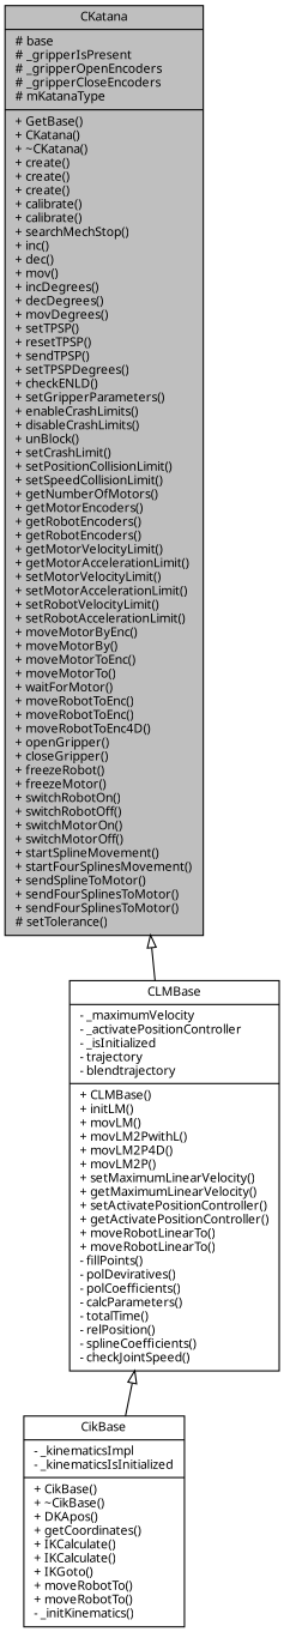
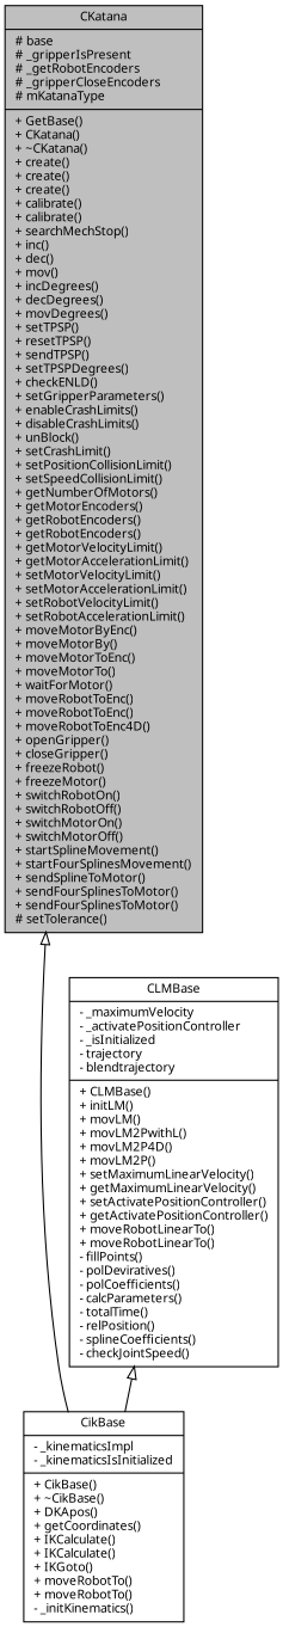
  digraph {
    node [color=black fillcolor=white fontname="FreeSans.ttf" fontsize=10 shape=record style=filled]
    edge [arrowtail=empty color=black dir=back fontname="FreeSans.ttf" fontsize=10 labelfontname="FreeSans.ttf" labelfontsize=10 style=solid]
-   n1 [fillcolor=grey75 fontcolor=black height=0.2 label="{CKatana\n|# base\l# _gripperIsPresent\l# _gripperOpenEncoders\l# _gripperCloseEncoders\l# mKatanaType\l|+ GetBase()\l+ CKatana()\l+ ~CKatana()\l+ create()\l+ create()\l+ create()\l+ calibrate()\l+ calibrate()\l+ searchMechStop()\l+ inc()\l+ dec()\l+ mov()\l+ incDegrees()\l+ decDegrees()\l+ movDegrees()\l+ setTPSP()\l+ resetTPSP()\l+ sendTPSP()\l+ setTPSPDegrees()\l+ checkENLD()\l+ setGripperParameters()\l+ enableCrashLimits()\l+ disableCrashLimits()\l+ unBlock()\l+ setCrashLimit()\l+ setPositionCollisionLimit()\l+ setSpeedCollisionLimit()\l+ getNumberOfMotors()\l+ getMotorEncoders()\l+ getRobotEncoders()\l+ getRobotEncoders()\l+ getMotorVelocityLimit()\l+ getMotorAccelerationLimit()\l+ setMotorVelocityLimit()\l+ setMotorAccelerationLimit()\l+ setRobotVelocityLimit()\l+ setRobotAccelerationLimit()\l+ moveMotorByEnc()\l+ moveMotorBy()\l+ moveMotorToEnc()\l+ moveMotorTo()\l+ waitForMotor()\l+ moveRobotToEnc()\l+ moveRobotToEnc()\l+ moveRobotToEnc4D()\l+ openGripper()\l+ closeGripper()\l+ freezeRobot()\l+ freezeMotor()\l+ switchRobotOn()\l+ switchRobotOff()\l+ switchMotorOn()\l+ switchMotorOff()\l+ startSplineMovement()\l+ startFourSplinesMovement()\l+ sendSplineToMotor()\l+ sendFourSplinesToMotor()\l+ sendFourSplinesToMotor()\l# setTolerance()\l}" width=0.4]
+   n1 [fillcolor=grey75 fontcolor=black height=0.2 label="{CKatana\n|# base\l# _gripperIsPresent\l# _getRobotEncoders\l# _gripperCloseEncoders\l# mKatanaType\l|+ GetBase()\l+ CKatana()\l+ ~CKatana()\l+ create()\l+ create()\l+ create()\l+ calibrate()\l+ calibrate()\l+ searchMechStop()\l+ inc()\l+ dec()\l+ mov()\l+ incDegrees()\l+ decDegrees()\l+ movDegrees()\l+ setTPSP()\l+ resetTPSP()\l+ sendTPSP()\l+ setTPSPDegrees()\l+ checkENLD()\l+ setGripperParameters()\l+ enableCrashLimits()\l+ disableCrashLimits()\l+ unBlock()\l+ setCrashLimit()\l+ setPositionCollisionLimit()\l+ setSpeedCollisionLimit()\l+ getNumberOfMotors()\l+ getMotorEncoders()\l+ getRobotEncoders()\l+ getRobotEncoders()\l+ getMotorVelocityLimit()\l+ getMotorAccelerationLimit()\l+ setMotorVelocityLimit()\l+ setMotorAccelerationLimit()\l+ setRobotVelocityLimit()\l+ setRobotAccelerationLimit()\l+ moveMotorByEnc()\l+ moveMotorBy()\l+ moveMotorToEnc()\l+ moveMotorTo()\l+ waitForMotor()\l+ moveRobotToEnc()\l+ moveRobotToEnc()\l+ moveRobotToEnc4D()\l+ openGripper()\l+ closeGripper()\l+ freezeRobot()\l+ freezeMotor()\l+ switchRobotOn()\l+ switchRobotOff()\l+ switchMotorOn()\l+ switchMotorOff()\l+ startSplineMovement()\l+ startFourSplinesMovement()\l+ sendSplineToMotor()\l+ sendFourSplinesToMotor()\l+ sendFourSplinesToMotor()\l# setTolerance()\l}" width=0.4]
    n2 [height=0.2 label="{CikBase\n|- _kinematicsImpl\l- _kinematicsIsInitialized\l|+ CikBase()\l+ ~CikBase()\l+ DKApos()\l+ getCoordinates()\l+ IKCalculate()\l+ IKCalculate()\l+ IKGoto()\l+ moveRobotTo()\l+ moveRobotTo()\l- _initKinematics()\l}" width=0.4]
    n3 [height=0.2 label="{CLMBase\n|- _maximumVelocity\l- _activatePositionController\l- _isInitialized\l- trajectory\l- blendtrajectory\l|+ CLMBase()\l+ initLM()\l+ movLM()\l+ movLM2PwithL()\l+ movLM2P4D()\l+ movLM2P()\l+ setMaximumLinearVelocity()\l+ getMaximumLinearVelocity()\l+ setActivatePositionController()\l+ getActivatePositionController()\l+ moveRobotLinearTo()\l+ moveRobotLinearTo()\l- fillPoints()\l- polDeviratives()\l- polCoefficients()\l- calcParameters()\l- totalTime()\l- relPosition()\l- splineCoefficients()\l- checkJointSpeed()\l}" width=0.4]
-   n1 -> n3
+   n1 -> n2
    n3 -> n2
  }
